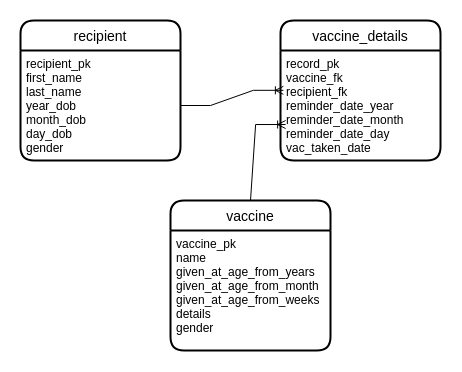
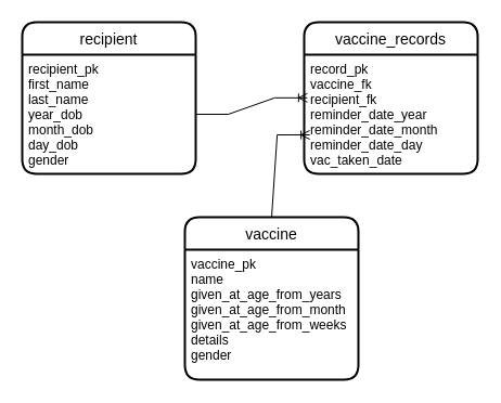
  <mxCell id="0" />
  <mxCell id="1" parent="0" />
  <mxCell id="2" value="recipient" style="swimlane;childLayout=stackLayout;horizontal=1;startSize=30;horizontalStack=0;rounded=1;fontSize=14;fontStyle=0;strokeWidth=2;resizeParent=0;resizeLast=1;shadow=0;dashed=0;align=center;" vertex="1" parent="1"><mxGeometry x="20" y="20" width="160" height="140" as="geometry" /></mxCell>
  <mxCell id="3" value="recipient_pk&#10;first_name&#10;last_name&#10;year_dob&#10;month_dob&#10;day_dob&#10;gender&#10;" style="align=left;strokeColor=none;fillColor=none;spacingLeft=4;fontSize=12;verticalAlign=top;resizable=0;rotatable=0;part=1;" vertex="1" parent="2"><mxGeometry y="30" width="160" height="110" as="geometry" /></mxCell>
  <mxCell id="4" value="vaccine" style="swimlane;childLayout=stackLayout;horizontal=1;startSize=30;horizontalStack=0;rounded=1;fontSize=14;fontStyle=0;strokeWidth=2;resizeParent=0;resizeLast=1;shadow=0;dashed=0;align=center;" vertex="1" parent="1"><mxGeometry x="170" y="200" width="160" height="150" as="geometry" /></mxCell>
  <mxCell id="5" value="vaccine_pk&#10;name&#10;given_at_age_from_years&#10;given_at_age_from_month&#10;given_at_age_from_weeks&#10;details&#10;gender" style="align=left;strokeColor=none;fillColor=none;spacingLeft=4;fontSize=12;verticalAlign=top;resizable=0;rotatable=0;part=1;" vertex="1" parent="4"><mxGeometry y="30" width="160" height="120" as="geometry" /></mxCell>
- <mxCell id="6" value="vaccine_details" style="swimlane;childLayout=stackLayout;horizontal=1;startSize=30;horizontalStack=0;rounded=1;fontSize=14;fontStyle=0;strokeWidth=2;resizeParent=0;resizeLast=1;shadow=0;dashed=0;align=center;" vertex="1" parent="1"><mxGeometry x="280" y="20" width="160" height="140" as="geometry" /></mxCell>
+ <mxCell id="6" value="vaccine_records" style="swimlane;childLayout=stackLayout;horizontal=1;startSize=30;horizontalStack=0;rounded=1;fontSize=14;fontStyle=0;strokeWidth=2;resizeParent=0;resizeLast=1;shadow=0;dashed=0;align=center;" vertex="1" parent="1"><mxGeometry x="280" y="20" width="160" height="140" as="geometry" /></mxCell>
  <mxCell id="7" value="record_pk&#10;vaccine_fk&#10;recipient_fk&#10;reminder_date_year&#10;reminder_date_month&#10;reminder_date_day&#10;vac_taken_date" style="align=left;strokeColor=none;fillColor=none;spacingLeft=4;fontSize=12;verticalAlign=top;resizable=0;rotatable=0;part=1;" vertex="1" parent="6"><mxGeometry y="30" width="160" height="110" as="geometry" /></mxCell>
  <mxCell id="8" value="" style="edgeStyle=entityRelationEdgeStyle;fontSize=12;html=1;endArrow=ERoneToMany;rounded=0;entryX=0.018;entryY=0.362;entryDx=0;entryDy=0;entryPerimeter=0;" edge="1" parent="1" source="3" target="7"><mxGeometry width="100" height="100" relative="1" as="geometry"><mxPoint x="200" y="90" as="sourcePoint" /><mxPoint x="270" y="89" as="targetPoint" /></mxGeometry></mxCell>
  <mxCell id="9" value="" style="edgeStyle=entityRelationEdgeStyle;fontSize=12;html=1;endArrow=ERoneToMany;rounded=0;startSize=5;entryX=0.032;entryY=0.673;entryDx=0;entryDy=0;entryPerimeter=0;" edge="1" parent="1" target="7"><mxGeometry width="100" height="100" relative="1" as="geometry"><mxPoint x="220" y="200" as="sourcePoint" /><mxPoint x="300" y="100" as="targetPoint" /></mxGeometry></mxCell>
